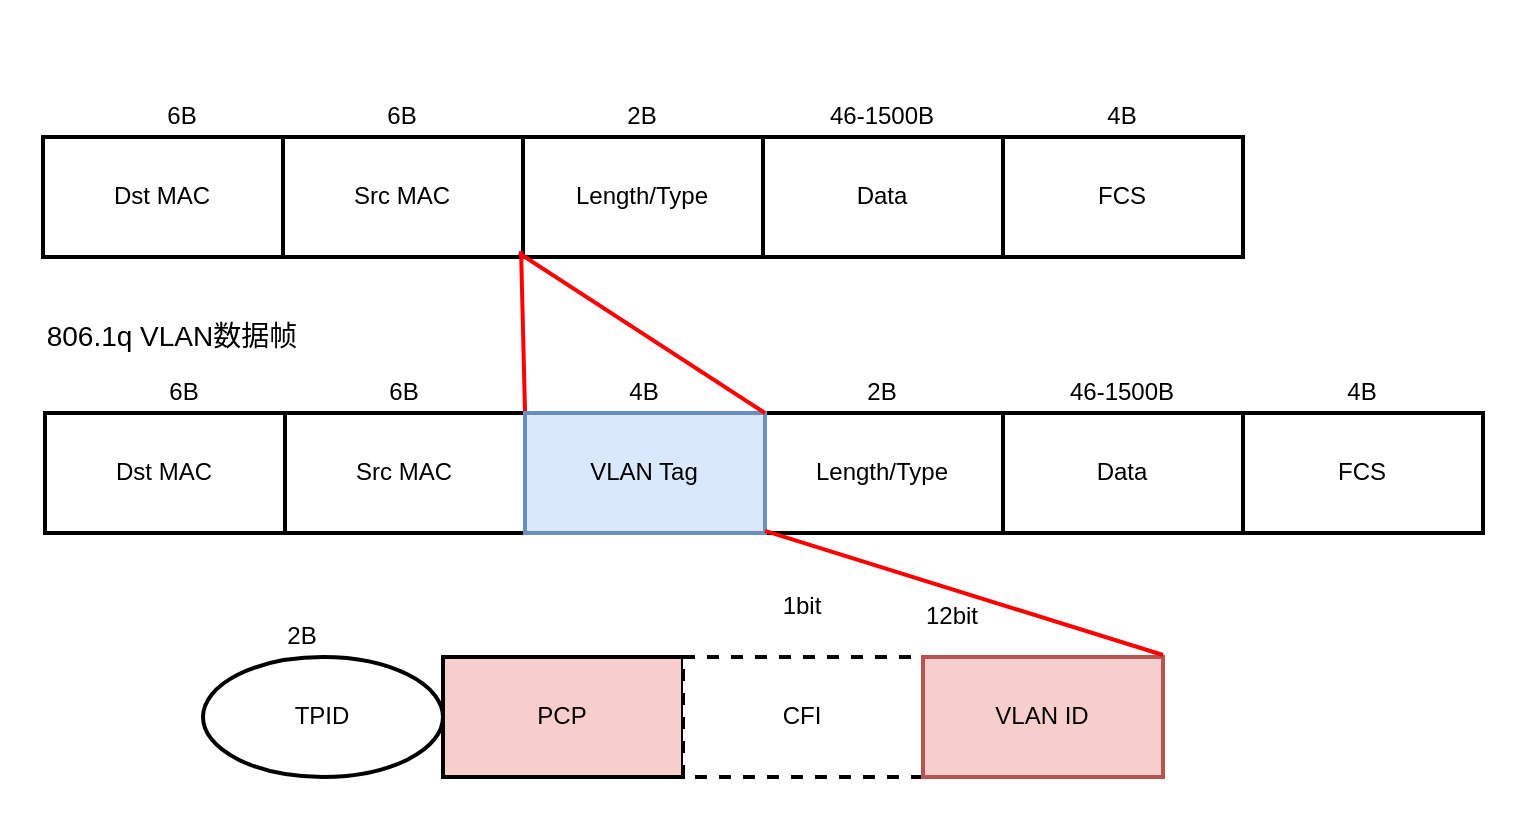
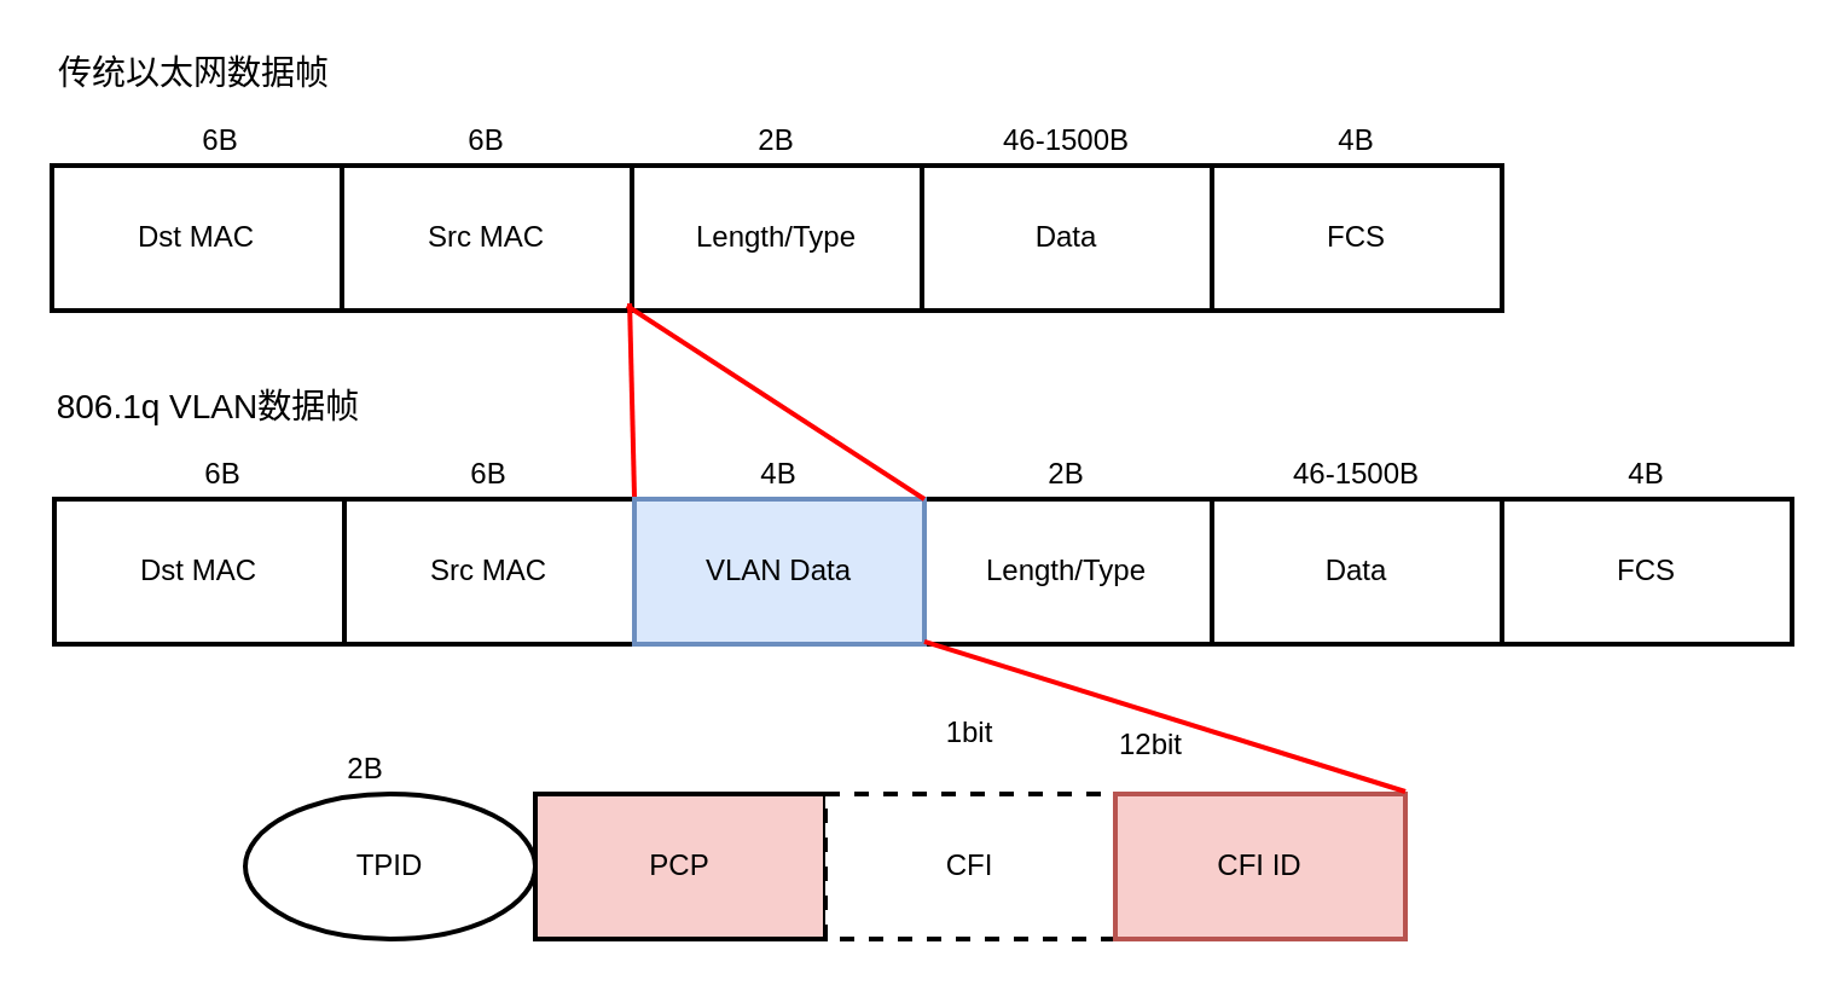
  <mxCell id="0" />
  <mxCell id="1" parent="0" />
  <mxCell id="2" value="Dst MAC" style="rounded=0;whiteSpace=wrap;html=1;strokeWidth=2;" vertex="1" parent="1"><mxGeometry x="21" y="68" width="120" height="60" as="geometry" /></mxCell>
  <mxCell id="3" value="Src MAC" style="rounded=0;whiteSpace=wrap;html=1;strokeWidth=2;" vertex="1" parent="1"><mxGeometry x="141" y="68" width="120" height="60" as="geometry" /></mxCell>
  <mxCell id="4" value="Length/Type" style="rounded=0;whiteSpace=wrap;html=1;strokeWidth=2;" vertex="1" parent="1"><mxGeometry x="261" y="68" width="120" height="60" as="geometry" /></mxCell>
  <mxCell id="5" value="Data" style="rounded=0;whiteSpace=wrap;html=1;strokeWidth=2;" vertex="1" parent="1"><mxGeometry x="381" y="68" width="120" height="60" as="geometry" /></mxCell>
  <mxCell id="6" value="FCS" style="rounded=0;whiteSpace=wrap;html=1;strokeWidth=2;" vertex="1" parent="1"><mxGeometry x="501" y="68" width="120" height="60" as="geometry" /></mxCell>
  <mxCell id="7" value="6B" style="text;html=1;strokeColor=none;fillColor=none;align=center;verticalAlign=middle;whiteSpace=wrap;rounded=0;" vertex="1" parent="1"><mxGeometry x="71" y="48" width="40" height="20" as="geometry" /></mxCell>
  <mxCell id="8" value="6B" style="text;html=1;strokeColor=none;fillColor=none;align=center;verticalAlign=middle;whiteSpace=wrap;rounded=0;" vertex="1" parent="1"><mxGeometry x="181" y="48" width="40" height="20" as="geometry" /></mxCell>
  <mxCell id="9" value="2B" style="text;html=1;strokeColor=none;fillColor=none;align=center;verticalAlign=middle;whiteSpace=wrap;rounded=0;" vertex="1" parent="1"><mxGeometry x="301" y="48" width="40" height="20" as="geometry" /></mxCell>
  <mxCell id="10" value="46-1500B" style="text;html=1;strokeColor=none;fillColor=none;align=center;verticalAlign=middle;whiteSpace=wrap;rounded=0;" vertex="1" parent="1"><mxGeometry x="411" y="48" width="60" height="20" as="geometry" /></mxCell>
  <mxCell id="11" value="4B" style="text;html=1;strokeColor=none;fillColor=none;align=center;verticalAlign=middle;whiteSpace=wrap;rounded=0;" vertex="1" parent="1"><mxGeometry x="541" y="48" width="40" height="20" as="geometry" /></mxCell>
+ <mxCell id="12" value="&lt;font style=&quot;font-size: 14px&quot;&gt;传统以太网数据帧&lt;/font&gt;" style="text;html=1;strokeColor=none;fillColor=none;align=center;verticalAlign=middle;whiteSpace=wrap;rounded=0;" vertex="1" parent="1"><mxGeometry x="20" y="20" width="120" height="20" as="geometry" /></mxCell>
  <mxCell id="13" value="Dst MAC" style="rounded=0;whiteSpace=wrap;html=1;strokeWidth=2;" vertex="1" parent="1"><mxGeometry x="22" y="206" width="120" height="60" as="geometry" /></mxCell>
  <mxCell id="14" value="Src MAC" style="rounded=0;whiteSpace=wrap;html=1;strokeWidth=2;" vertex="1" parent="1"><mxGeometry x="142" y="206" width="120" height="60" as="geometry" /></mxCell>
  <mxCell id="15" value="Length/Type" style="rounded=0;whiteSpace=wrap;html=1;strokeWidth=2;" vertex="1" parent="1"><mxGeometry x="381" y="206" width="120" height="60" as="geometry" /></mxCell>
  <mxCell id="16" value="Data" style="rounded=0;whiteSpace=wrap;html=1;strokeWidth=2;" vertex="1" parent="1"><mxGeometry x="501" y="206" width="120" height="60" as="geometry" /></mxCell>
  <mxCell id="17" value="FCS" style="rounded=0;whiteSpace=wrap;html=1;strokeWidth=2;" vertex="1" parent="1"><mxGeometry x="621" y="206" width="120" height="60" as="geometry" /></mxCell>
  <mxCell id="18" value="6B" style="text;html=1;strokeColor=none;fillColor=none;align=center;verticalAlign=middle;whiteSpace=wrap;rounded=0;strokeWidth=2;" vertex="1" parent="1"><mxGeometry x="72" y="186" width="40" height="20" as="geometry" /></mxCell>
  <mxCell id="19" value="6B" style="text;html=1;strokeColor=none;fillColor=none;align=center;verticalAlign=middle;whiteSpace=wrap;rounded=0;strokeWidth=2;" vertex="1" parent="1"><mxGeometry x="182" y="186" width="40" height="20" as="geometry" /></mxCell>
  <mxCell id="20" value="2B" style="text;html=1;strokeColor=none;fillColor=none;align=center;verticalAlign=middle;whiteSpace=wrap;rounded=0;strokeWidth=2;" vertex="1" parent="1"><mxGeometry x="421" y="186" width="40" height="20" as="geometry" /></mxCell>
  <mxCell id="21" value="46-1500B" style="text;html=1;strokeColor=none;fillColor=none;align=center;verticalAlign=middle;whiteSpace=wrap;rounded=0;strokeWidth=2;" vertex="1" parent="1"><mxGeometry x="531" y="186" width="60" height="20" as="geometry" /></mxCell>
  <mxCell id="22" value="4B" style="text;html=1;strokeColor=none;fillColor=none;align=center;verticalAlign=middle;whiteSpace=wrap;rounded=0;strokeWidth=2;" vertex="1" parent="1"><mxGeometry x="661" y="186" width="40" height="20" as="geometry" /></mxCell>
  <mxCell id="23" value="&lt;font style=&quot;font-size: 14px&quot;&gt;806.1q VLAN数据帧&lt;/font&gt;" style="text;html=1;strokeColor=none;fillColor=none;align=center;verticalAlign=middle;whiteSpace=wrap;rounded=0;strokeWidth=2;" vertex="1" parent="1"><mxGeometry x="21" y="158" width="130" height="20" as="geometry" /></mxCell>
- <mxCell id="24" value="VLAN Tag" style="rounded=0;whiteSpace=wrap;html=1;strokeWidth=2;fillColor=#dae8fc;strokeColor=#6c8ebf;" vertex="1" parent="1"><mxGeometry x="262" y="206" width="120" height="60" as="geometry" /></mxCell>
+ <mxCell id="24" value="VLAN Data" style="rounded=0;whiteSpace=wrap;html=1;strokeWidth=2;fillColor=#dae8fc;strokeColor=#6c8ebf;" vertex="1" parent="1"><mxGeometry x="262" y="206" width="120" height="60" as="geometry" /></mxCell>
  <mxCell id="25" value="4B" style="text;html=1;strokeColor=none;fillColor=none;align=center;verticalAlign=middle;whiteSpace=wrap;rounded=0;strokeWidth=2;" vertex="1" parent="1"><mxGeometry x="302" y="186" width="40" height="20" as="geometry" /></mxCell>
  <mxCell id="26" value="" style="endArrow=none;html=1;entryX=-0.008;entryY=0.95;entryDx=0;entryDy=0;entryPerimeter=0;exitX=1;exitY=-0.017;exitDx=0;exitDy=0;exitPerimeter=0;strokeColor=#FF0000;strokeWidth=2;" edge="1" parent="1" source="14" target="4"><mxGeometry width="50" height="50" relative="1" as="geometry"><mxPoint x="260" y="198" as="sourcePoint" /><mxPoint x="261" y="148" as="targetPoint" /></mxGeometry></mxCell>
  <mxCell id="27" value="" style="endArrow=none;html=1;entryX=-0.017;entryY=0.967;entryDx=0;entryDy=0;entryPerimeter=0;exitX=1;exitY=0;exitDx=0;exitDy=0;exitPerimeter=0;strokeColor=#FF0000;strokeWidth=2;" edge="1" parent="1" source="24" target="4"><mxGeometry width="50" height="50" relative="1" as="geometry"><mxPoint x="261" y="188" as="sourcePoint" /><mxPoint x="311" y="138" as="targetPoint" /></mxGeometry></mxCell>
  <mxCell id="28" value="TPID" style="ellipse;whiteSpace=wrap;html=1;strokeWidth=2;" vertex="1" parent="1"><mxGeometry x="101" y="328" width="120" height="60" as="geometry" /></mxCell>
  <mxCell id="29" value="PCP" style="rounded=0;whiteSpace=wrap;html=1;strokeWidth=2;fillColor=#f8cecc;" vertex="1" parent="1"><mxGeometry x="221" y="328" width="120" height="60" as="geometry" /></mxCell>
  <mxCell id="30" value="CFI" style="rounded=0;whiteSpace=wrap;html=1;strokeWidth=2;dashed=1;" vertex="1" parent="1"><mxGeometry x="341" y="328" width="120" height="60" as="geometry" /></mxCell>
- <mxCell id="31" value="VLAN ID" style="rounded=0;whiteSpace=wrap;html=1;strokeWidth=2;fillColor=#f8cecc;strokeColor=#b85450;" vertex="1" parent="1"><mxGeometry x="461" y="328" width="120" height="60" as="geometry" /></mxCell>
+ <mxCell id="31" value="CFI ID" style="rounded=0;whiteSpace=wrap;html=1;strokeWidth=2;fillColor=#f8cecc;strokeColor=#b85450;" vertex="1" parent="1"><mxGeometry x="461" y="328" width="120" height="60" as="geometry" /></mxCell>
  <mxCell id="32" value="2B" style="text;html=1;strokeColor=none;fillColor=none;align=center;verticalAlign=middle;whiteSpace=wrap;rounded=0;strokeWidth=2;" vertex="1" parent="1"><mxGeometry x="131" y="308" width="40" height="20" as="geometry" /></mxCell>
  <mxCell id="33" value="1bit" style="text;html=1;strokeColor=none;fillColor=none;align=center;verticalAlign=middle;whiteSpace=wrap;rounded=0;strokeWidth=2;" vertex="1" parent="1"><mxGeometry x="381" y="293" width="40" height="20" as="geometry" /></mxCell>
  <mxCell id="34" value="12bit" style="text;html=1;strokeColor=none;fillColor=none;align=center;verticalAlign=middle;whiteSpace=wrap;rounded=0;strokeWidth=2;" vertex="1" parent="1"><mxGeometry x="456" y="298" width="40" height="20" as="geometry" /></mxCell>
  <mxCell id="35" value="" style="endArrow=none;html=1;strokeColor=#FF0000;strokeWidth=2;entryX=1;entryY=0.983;entryDx=0;entryDy=0;entryPerimeter=0;" edge="1" parent="1" target="24"><mxGeometry width="50" height="50" relative="1" as="geometry"><mxPoint x="581" y="327" as="sourcePoint" /><mxPoint x="391" y="264" as="targetPoint" /></mxGeometry></mxCell>
